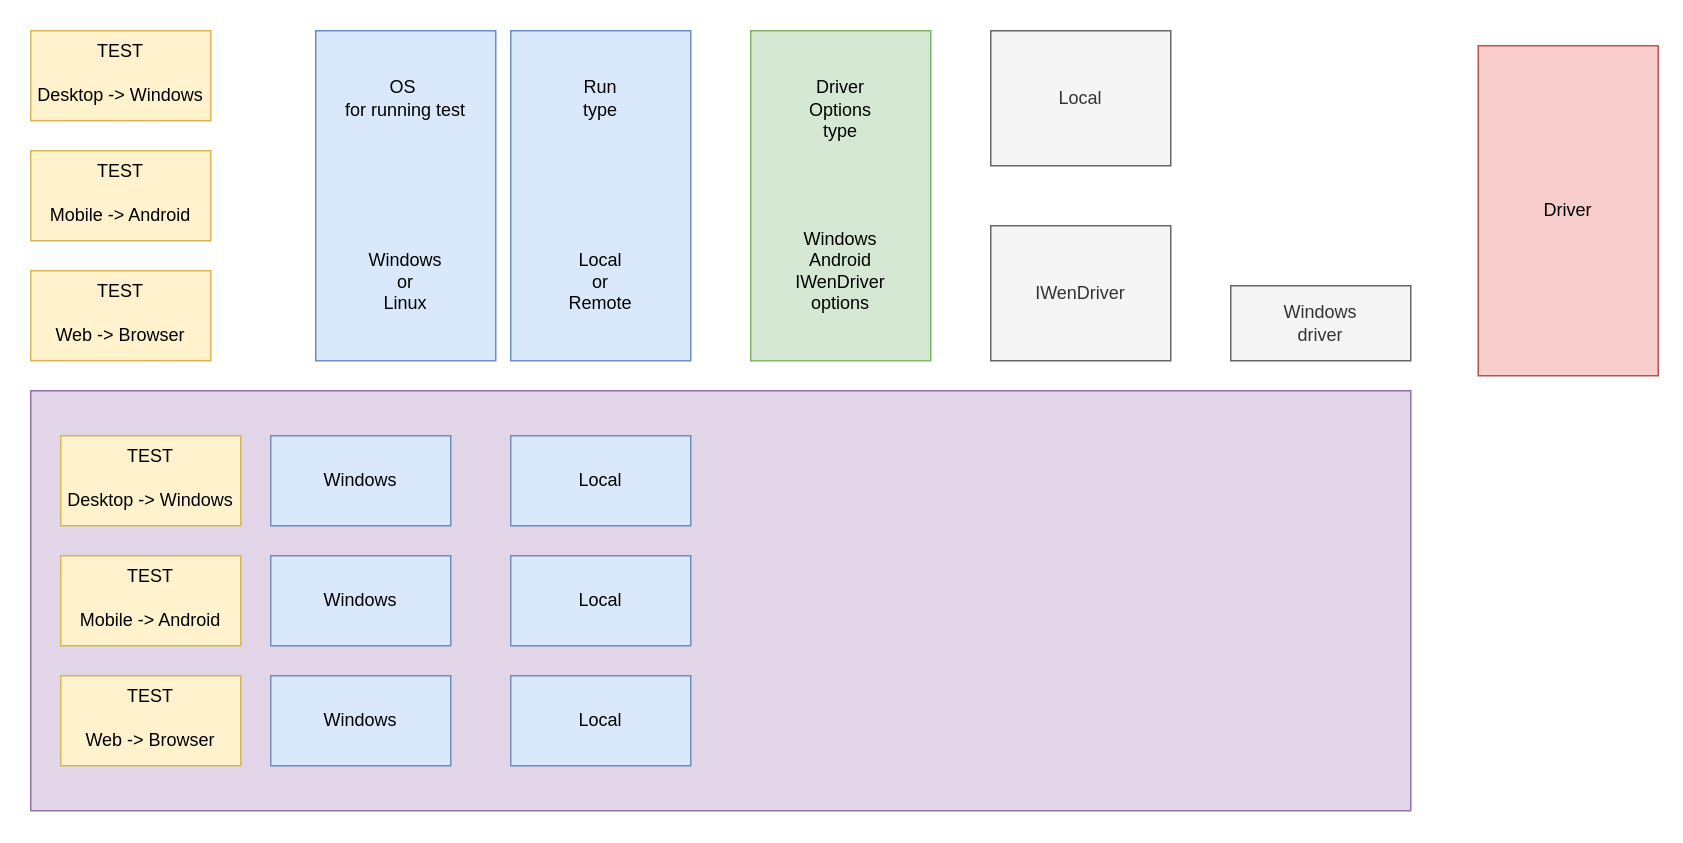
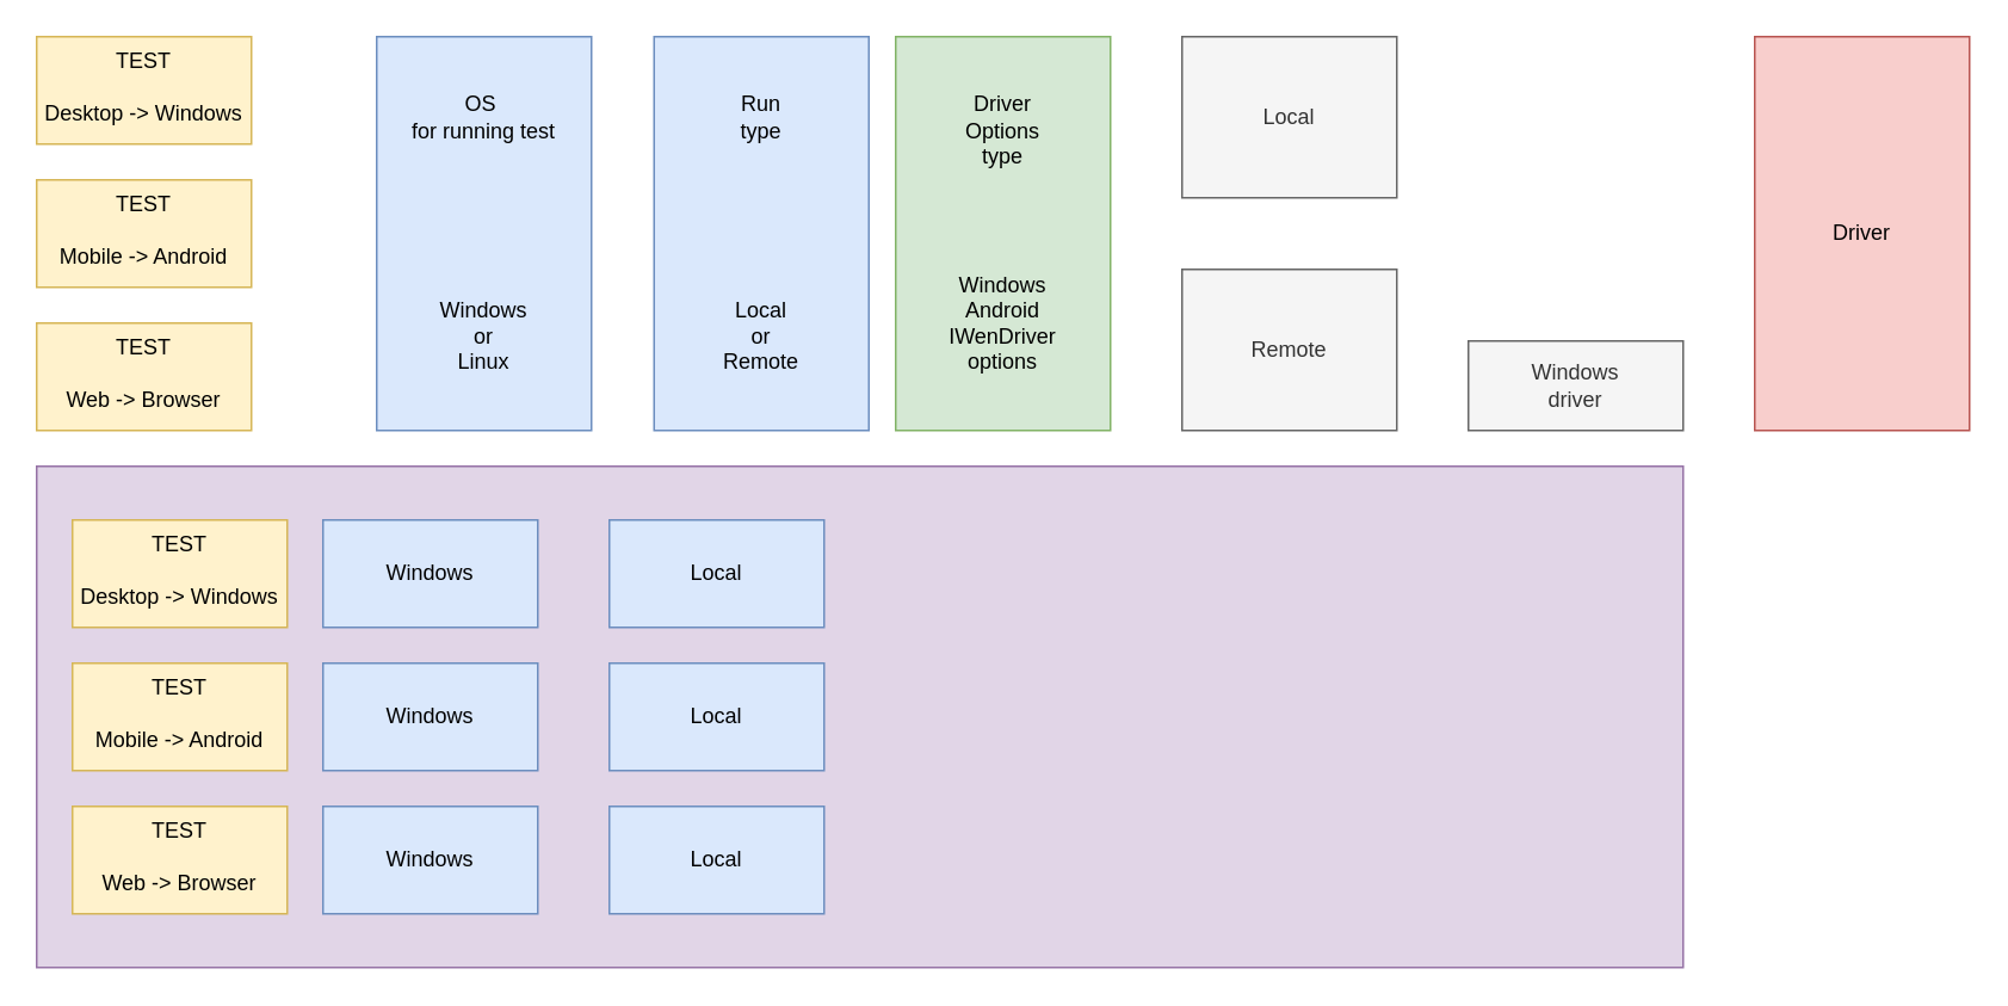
  <mxCell id="0" />
  <mxCell id="1" parent="0" />
  <mxCell id="2" value="TEST&lt;br&gt;&lt;br&gt;Desktop -&amp;gt; Windows&lt;br&gt;" style="rounded=0;whiteSpace=wrap;html=1;fillColor=#fff2cc;strokeColor=#d6b656;verticalAlign=top;" vertex="1" parent="1"><mxGeometry y="20" width="120" height="60" as="geometry" x="20" /></mxCell>
  <mxCell id="3" value="TEST&lt;br&gt;&lt;br&gt;Mobile -&amp;gt; Android" style="rounded=0;whiteSpace=wrap;html=1;fillColor=#fff2cc;strokeColor=#d6b656;verticalAlign=top;" vertex="1" parent="1"><mxGeometry y="100" width="120" height="60" as="geometry" x="20" /></mxCell>
  <mxCell id="4" value="TEST&lt;br&gt;&lt;br&gt;Web -&amp;gt; Browser" style="rounded=0;whiteSpace=wrap;html=1;fillColor=#fff2cc;strokeColor=#d6b656;verticalAlign=top;" vertex="1" parent="1"><mxGeometry y="180" width="120" height="60" as="geometry" x="20" /></mxCell>
  <mxCell id="5" value="OS&amp;nbsp;&lt;br&gt;for running test&lt;br&gt;&lt;br&gt;&lt;br&gt;&lt;br&gt;&lt;br&gt;&lt;br&gt;&lt;br&gt;Windows&lt;br&gt;or&lt;br&gt;Linux" style="rounded=0;whiteSpace=wrap;html=1;fillColor=#dae8fc;strokeColor=#6c8ebf;" vertex="1" parent="1"><mxGeometry x="210" y="20" width="120" height="220" as="geometry" /></mxCell>
- <mxCell id="6" value="Run &lt;br&gt;type&lt;br&gt;&lt;br&gt;&lt;br&gt;&lt;br&gt;&lt;br&gt;&lt;br&gt;&lt;br&gt;Local&lt;br&gt;or&lt;br&gt;Remote" style="rounded=0;whiteSpace=wrap;html=1;fillColor=#dae8fc;strokeColor=#6c8ebf;" vertex="1" parent="1"><mxGeometry x="340" y="20" width="120" height="220" as="geometry" /></mxCell>
+ <mxCell id="6" value="Run &lt;br&gt;type&lt;br&gt;&lt;br&gt;&lt;br&gt;&lt;br&gt;&lt;br&gt;&lt;br&gt;&lt;br&gt;Local&lt;br&gt;or&lt;br&gt;Remote" style="rounded=0;whiteSpace=wrap;html=1;fillColor=#dae8fc;strokeColor=#6c8ebf;" vertex="1" parent="1"><mxGeometry x="365" y="20" width="120" height="220" as="geometry" /></mxCell>
  <mxCell id="7" value="Local" style="rounded=0;whiteSpace=wrap;html=1;fillColor=#f5f5f5;strokeColor=#666666;fontColor=#333333;" vertex="1" parent="1"><mxGeometry x="660" y="20" width="120" height="90" as="geometry" /></mxCell>
- <mxCell id="8" value="IWenDriver" style="rounded=0;whiteSpace=wrap;html=1;fillColor=#f5f5f5;strokeColor=#666666;fontColor=#333333;" vertex="1" parent="1"><mxGeometry x="660" y="150" width="120" height="90" as="geometry" /></mxCell>
+ <mxCell id="8" value="Remote" style="rounded=0;whiteSpace=wrap;html=1;fillColor=#f5f5f5;strokeColor=#666666;fontColor=#333333;" vertex="1" parent="1"><mxGeometry x="660" y="150" width="120" height="90" as="geometry" /></mxCell>
  <mxCell id="9" value="Driver &lt;br&gt;Options&lt;br&gt;type&lt;br&gt;&lt;br&gt;&lt;br&gt;&lt;br&gt;&lt;br&gt;Windows&lt;br&gt;Android&lt;br&gt;IWenDriver&lt;br&gt;options" style="rounded=0;whiteSpace=wrap;html=1;fillColor=#d5e8d4;strokeColor=#82b366;" vertex="1" parent="1"><mxGeometry x="500" y="20" width="120" height="220" as="geometry" /></mxCell>
  <mxCell id="10" value="Windows&lt;br&gt;driver" style="rounded=0;whiteSpace=wrap;html=1;fillColor=#f5f5f5;strokeColor=#666666;fontColor=#333333;" vertex="1" parent="1"><mxGeometry x="820" y="190" width="120" height="50" as="geometry" /></mxCell>
- <mxCell id="11" value="Driver" style="rounded=0;whiteSpace=wrap;html=1;fillColor=#f8cecc;strokeColor=#b85450;" vertex="1" parent="1"><mxGeometry x="985" y="30" width="120" height="220" as="geometry" /></mxCell>
+ <mxCell id="11" value="Driver" style="rounded=0;whiteSpace=wrap;html=1;fillColor=#f8cecc;strokeColor=#b85450;" vertex="1" parent="1"><mxGeometry x="980" y="20" width="120" height="220" as="geometry" /></mxCell>
  <mxCell id="12" value="" style="rounded=0;whiteSpace=wrap;html=1;fillColor=#e1d5e7;strokeColor=#9673a6;" vertex="1" parent="1"><mxGeometry y="260" width="920" height="280" as="geometry" x="20" /></mxCell>
  <mxCell id="13" value="TEST&lt;br&gt;&lt;br&gt;Desktop -&amp;gt; Windows&lt;br&gt;" style="rounded=0;whiteSpace=wrap;html=1;fillColor=#fff2cc;strokeColor=#d6b656;verticalAlign=top;" vertex="1" parent="1"><mxGeometry x="40" y="290" width="120" height="60" as="geometry" /></mxCell>
  <mxCell id="14" value="TEST&lt;br&gt;&lt;br&gt;Mobile -&amp;gt; Android" style="rounded=0;whiteSpace=wrap;html=1;fillColor=#fff2cc;strokeColor=#d6b656;verticalAlign=top;" vertex="1" parent="1"><mxGeometry x="40" y="370" width="120" height="60" as="geometry" /></mxCell>
  <mxCell id="15" value="TEST&lt;br&gt;&lt;br&gt;Web -&amp;gt; Browser" style="rounded=0;whiteSpace=wrap;html=1;fillColor=#fff2cc;strokeColor=#d6b656;verticalAlign=top;" vertex="1" parent="1"><mxGeometry x="40" y="450" width="120" height="60" as="geometry" /></mxCell>
  <mxCell id="16" value="Windows" style="rounded=0;whiteSpace=wrap;html=1;fillColor=#dae8fc;strokeColor=#6c8ebf;" vertex="1" parent="1"><mxGeometry x="180" y="290" width="120" height="60" as="geometry" /></mxCell>
  <mxCell id="17" value="Local" style="rounded=0;whiteSpace=wrap;html=1;fillColor=#dae8fc;strokeColor=#6c8ebf;" vertex="1" parent="1"><mxGeometry x="340" y="290" width="120" height="60" as="geometry" /></mxCell>
  <mxCell id="18" value="Windows" style="rounded=0;whiteSpace=wrap;html=1;fillColor=#dae8fc;strokeColor=#6c8ebf;" vertex="1" parent="1"><mxGeometry x="180" y="370" width="120" height="60" as="geometry" /></mxCell>
  <mxCell id="19" value="Windows" style="rounded=0;whiteSpace=wrap;html=1;fillColor=#dae8fc;strokeColor=#6c8ebf;" vertex="1" parent="1"><mxGeometry x="180" y="450" width="120" height="60" as="geometry" /></mxCell>
  <mxCell id="20" value="Local" style="rounded=0;whiteSpace=wrap;html=1;fillColor=#dae8fc;strokeColor=#6c8ebf;" vertex="1" parent="1"><mxGeometry x="340" y="370" width="120" height="60" as="geometry" /></mxCell>
  <mxCell id="21" value="Local" style="rounded=0;whiteSpace=wrap;html=1;fillColor=#dae8fc;strokeColor=#6c8ebf;" vertex="1" parent="1"><mxGeometry x="340" y="450" width="120" height="60" as="geometry" /></mxCell>
